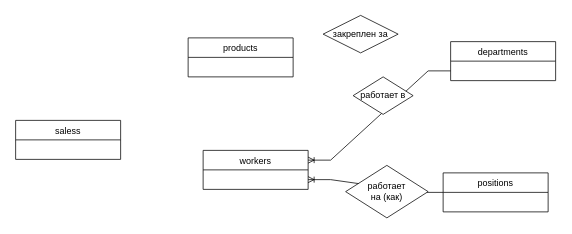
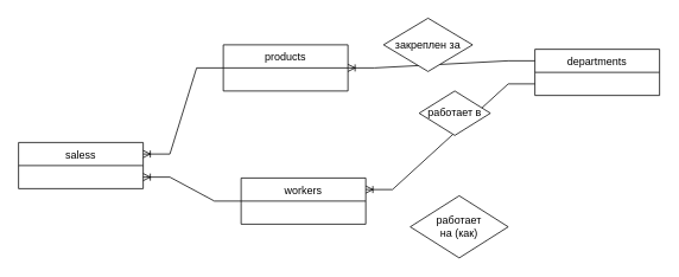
  <mxCell id="0" />
  <mxCell id="1" parent="0" />
  <mxCell id="2" value="saless" style="swimlane;fontStyle=0;childLayout=stackLayout;horizontal=1;startSize=26;fillColor=none;horizontalStack=0;resizeParent=1;resizeParentMax=0;resizeLast=0;collapsible=1;marginBottom=0;" vertex="1" parent="1"><mxGeometry x="20" y="160" width="140" height="52" as="geometry" /></mxCell>
- <mxCell id="3" value="positions" style="swimlane;fontStyle=0;childLayout=stackLayout;horizontal=1;startSize=26;fillColor=none;horizontalStack=0;resizeParent=1;resizeParentMax=0;resizeLast=0;collapsible=1;marginBottom=0;" vertex="1" parent="1"><mxGeometry x="590" y="230" width="140" height="52" as="geometry" /></mxCell>
  <mxCell id="4" value="workers" style="swimlane;fontStyle=0;childLayout=stackLayout;horizontal=1;startSize=26;fillColor=none;horizontalStack=0;resizeParent=1;resizeParentMax=0;resizeLast=0;collapsible=1;marginBottom=0;" vertex="1" parent="1"><mxGeometry x="270" y="200" width="140" height="52" as="geometry" /></mxCell>
  <mxCell id="5" value="products" style="swimlane;fontStyle=0;childLayout=stackLayout;horizontal=1;startSize=26;fillColor=none;horizontalStack=0;resizeParent=1;resizeParentMax=0;resizeLast=0;collapsible=1;marginBottom=0;" vertex="1" parent="1"><mxGeometry x="250" y="50" width="140" height="52" as="geometry" /></mxCell>
  <mxCell id="6" value="departments" style="swimlane;fontStyle=0;childLayout=stackLayout;horizontal=1;startSize=26;fillColor=none;horizontalStack=0;resizeParent=1;resizeParentMax=0;resizeLast=0;collapsible=1;marginBottom=0;" vertex="1" parent="1"><mxGeometry x="600" y="55" width="140" height="52" as="geometry" /></mxCell>
- <mxCell id="9" value="" style="edgeStyle=entityRelationEdgeStyle;fontSize=12;html=1;endArrow=ERoneToMany;rounded=0;exitX=0;exitY=0.5;exitDx=0;exitDy=0;entryX=1;entryY=0.75;entryDx=0;entryDy=0;" edge="1" parent="1" source="3" target="4"><mxGeometry width="100" height="100" relative="1" as="geometry"><mxPoint x="240" y="216" as="sourcePoint" /><mxPoint x="440" y="310" as="targetPoint" /></mxGeometry></mxCell>
+ <mxCell id="7" value="" style="edgeStyle=entityRelationEdgeStyle;fontSize=12;html=1;endArrow=ERoneToMany;rounded=0;exitX=0;exitY=0.5;exitDx=0;exitDy=0;entryX=1;entryY=0.75;entryDx=0;entryDy=0;" edge="1" parent="1" source="4" target="2"><mxGeometry width="100" height="100" relative="1" as="geometry"><mxPoint x="220" y="300" as="sourcePoint" /><mxPoint x="180" y="270" as="targetPoint" /></mxGeometry></mxCell>
+ <mxCell id="8" value="" style="edgeStyle=entityRelationEdgeStyle;fontSize=12;html=1;endArrow=ERoneToMany;rounded=0;entryX=1;entryY=0.25;entryDx=0;entryDy=0;exitX=0;exitY=0.5;exitDx=0;exitDy=0;" edge="1" parent="1" source="5" target="2"><mxGeometry width="100" height="100" relative="1" as="geometry"><mxPoint x="180" y="10" as="sourcePoint" /><mxPoint x="330" y="186" as="targetPoint" /></mxGeometry></mxCell>
  <mxCell id="10" value="" style="edgeStyle=entityRelationEdgeStyle;fontSize=12;html=1;endArrow=ERoneToMany;rounded=0;exitX=0;exitY=0.75;exitDx=0;exitDy=0;entryX=1;entryY=0.25;entryDx=0;entryDy=0;" edge="1" parent="1" source="6" target="4"><mxGeometry width="100" height="100" relative="1" as="geometry"><mxPoint x="250" y="226" as="sourcePoint" /><mxPoint x="570" y="90" as="targetPoint" /></mxGeometry></mxCell>
+ <mxCell id="11" value="" style="edgeStyle=entityRelationEdgeStyle;fontSize=12;html=1;endArrow=ERoneToMany;rounded=0;entryX=1;entryY=0.5;entryDx=0;entryDy=0;exitX=0;exitY=0.25;exitDx=0;exitDy=0;" edge="1" parent="1" source="6" target="5"><mxGeometry width="100" height="100" relative="1" as="geometry"><mxPoint x="490" y="-30" as="sourcePoint" /><mxPoint x="490" y="66" as="targetPoint" /></mxGeometry></mxCell>
  <mxCell id="12" value="работает в" style="rhombus;whiteSpace=wrap;html=1;" vertex="1" parent="1"><mxGeometry x="470" y="102" width="80" height="50" as="geometry" /></mxCell>
- <mxCell id="13" value="закреплен за" style="rhombus;whiteSpace=wrap;html=1;" vertex="1" parent="1"><mxGeometry x="430" y="20" width="100" height="50" as="geometry" /></mxCell>
+ <mxCell id="13" value="закреплен за" style="rhombus;whiteSpace=wrap;html=1;" vertex="1" parent="1"><mxGeometry x="430" y="20" width="100" height="60" as="geometry" /></mxCell>
  <mxCell id="14" value="работает&lt;br&gt;на (как)" style="rhombus;whiteSpace=wrap;html=1;" vertex="1" parent="1"><mxGeometry x="460" y="220" width="110" height="70" as="geometry" /></mxCell>
